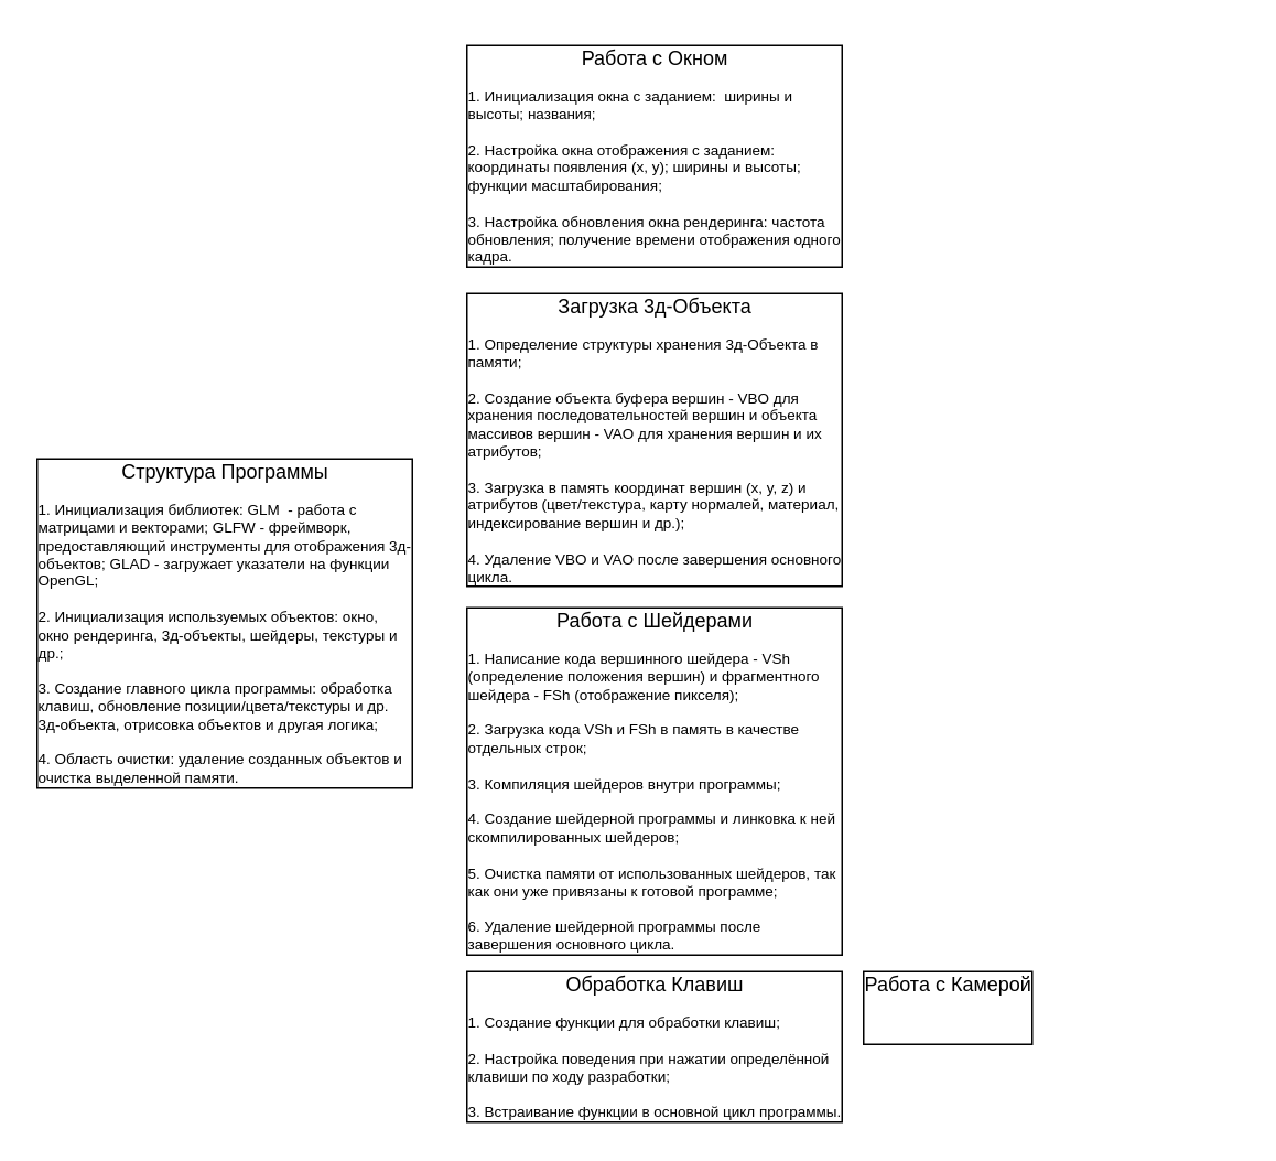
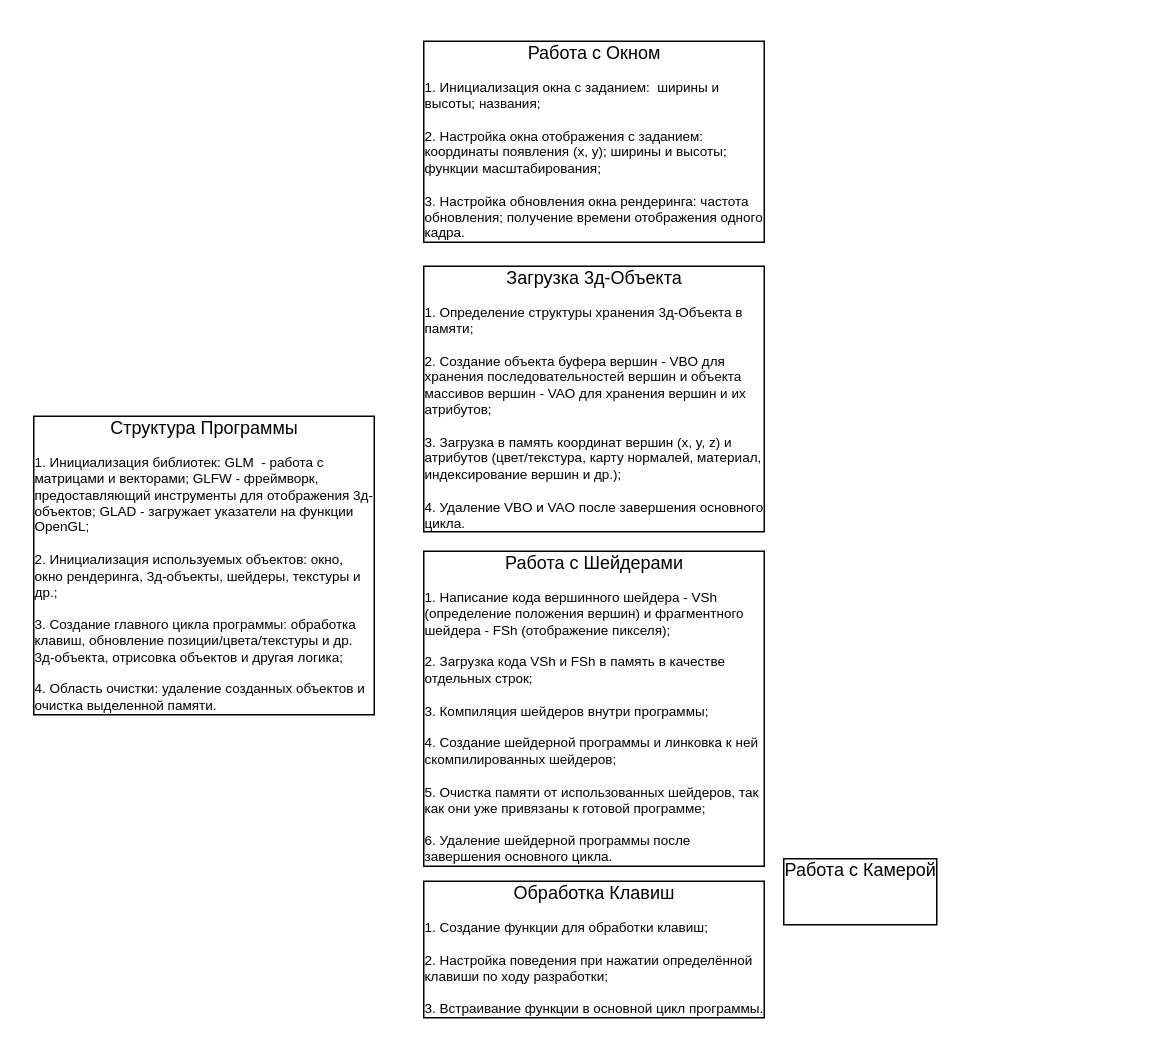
  <mxCell id="0" />
  <mxCell id="1" parent="0" />
  <mxCell id="2" value="&lt;div style=&quot;text-align: center;&quot;&gt;&lt;font style=&quot;font-size: 12px;&quot;&gt;Работа с Окном&lt;/font&gt;&lt;/div&gt;&lt;div&gt;&lt;br&gt;&lt;/div&gt;1. Инициализация окна с заданием:&amp;nbsp; ширины и высоты; названия;&lt;br&gt;&lt;div&gt;&lt;br&gt;&lt;/div&gt;&lt;div&gt;2. Настройка окна отображения с заданием: координаты появления (x, y); ширины и высоты; функции масштабирования;&lt;/div&gt;&lt;div&gt;&lt;br&gt;&lt;/div&gt;&lt;div&gt;3. Настройка обновления окна рендеринга: частота обновления; получение времени отображения одного кадра.&lt;/div&gt;" style="text;html=1;align=left;verticalAlign=top;rounded=0;fontSize=9;labelPosition=center;verticalLabelPosition=middle;spacingBottom=0;labelBorderColor=default;whiteSpace=wrap;textShadow=0;labelBackgroundColor=default;" parent="1" vertex="1"><mxGeometry x="280" y="20" width="230" height="150" as="geometry" /></mxCell>
  <mxCell id="3" value="&lt;div style=&quot;text-align: center;&quot;&gt;&lt;span style=&quot;font-size: 12px;&quot;&gt;Загрузка 3д-Объекта&lt;/span&gt;&lt;/div&gt;&lt;div&gt;&lt;br&gt;&lt;/div&gt;1. Определение структуры хранения 3д-Объекта в памяти;&lt;div&gt;&lt;br&gt;&lt;/div&gt;&lt;div&gt;2. Создание объекта буфера вершин - VBO для хранения последовательностей вершин и объекта массивов вершин - VAO для хранения вершин и их атрибутов;&lt;br&gt;&lt;div&gt;&lt;br&gt;&lt;/div&gt;&lt;div&gt;3. Загрузка в память координат вершин (x, y, z) и атрибутов (цвет/текстура, карту нормалей, материал, индексирование вершин и др.);&lt;/div&gt;&lt;/div&gt;&lt;div&gt;&lt;br&gt;&lt;/div&gt;&lt;div&gt;4. Удаление VBO и VAO после завершения основного цикла.&lt;/div&gt;" style="text;html=1;align=left;verticalAlign=top;rounded=0;fontSize=9;labelPosition=center;verticalLabelPosition=middle;spacingBottom=0;labelBorderColor=default;whiteSpace=wrap;textShadow=0;labelBackgroundColor=default;" parent="1" vertex="1"><mxGeometry x="280" y="170" width="230" height="190" as="geometry" /></mxCell>
  <mxCell id="4" value="&lt;div style=&quot;text-align: center;&quot;&gt;&lt;span style=&quot;font-size: 12px;&quot;&gt;Работа с Шейдерами&lt;/span&gt;&lt;/div&gt;&lt;div&gt;&lt;br&gt;&lt;/div&gt;1. Написание кода вершинного шейдера - VSh (определение положения вершин) и фрагментного шейдера - FSh (отображение пикселя);&lt;div&gt;&lt;br&gt;&lt;/div&gt;&lt;div&gt;2. Загрузка кода VSh и FSh в память в качестве отдельных строк;&lt;/div&gt;&lt;div&gt;&lt;br&gt;&lt;/div&gt;&lt;div&gt;3. Компиляция шейдеров внутри программы;&lt;/div&gt;&lt;div&gt;&lt;br&gt;&lt;/div&gt;&lt;div&gt;4. Создание шейдерной программы и линковка к ней скомпилированных шейдеров;&lt;/div&gt;&lt;div&gt;&lt;br&gt;&lt;/div&gt;&lt;div&gt;5. Очистка памяти от использованных шейдеров, так как они уже привязаны к готовой программе;&lt;/div&gt;&lt;div&gt;&lt;br&gt;&lt;/div&gt;&lt;div&gt;6. Удаление шейдерной программы после завершения основного цикла.&lt;/div&gt;" style="text;html=1;align=left;verticalAlign=top;rounded=0;fontSize=9;labelPosition=center;verticalLabelPosition=middle;spacingBottom=0;labelBorderColor=default;whiteSpace=wrap;textShadow=0;labelBackgroundColor=default;" parent="1" vertex="1"><mxGeometry x="280" y="360" width="230" height="220" as="geometry" /></mxCell>
  <mxCell id="5" value="&lt;div style=&quot;text-align: center;&quot;&gt;&lt;span style=&quot;font-size: 12px;&quot;&gt;Обработка Клавиш&lt;/span&gt;&lt;/div&gt;&lt;div&gt;&lt;br&gt;&lt;/div&gt;1. Создание функции для обработки клавиш;&lt;div&gt;&lt;br&gt;&lt;/div&gt;&lt;div&gt;2. Настройка поведения при нажатии определённой клавиши по ходу разработки;&lt;/div&gt;&lt;div&gt;&lt;br&gt;&lt;/div&gt;&lt;div&gt;3. Встраивание функции в основной цикл программы.&lt;/div&gt;" style="text;html=1;align=left;verticalAlign=top;rounded=0;fontSize=9;labelPosition=center;verticalLabelPosition=middle;spacingBottom=0;labelBorderColor=default;whiteSpace=wrap;textShadow=0;labelBackgroundColor=default;" parent="1" vertex="1"><mxGeometry x="280" y="580" width="230" height="100" as="geometry" /></mxCell>
  <mxCell id="6" value="&lt;div style=&quot;text-align: center;&quot;&gt;&lt;span style=&quot;font-size: 12px;&quot;&gt;Структура Программы&lt;/span&gt;&lt;/div&gt;&lt;div&gt;&lt;br&gt;&lt;/div&gt;1. Инициализация библиотек: GLM&amp;nbsp; - работа с матрицами и векторами; GLFW - фреймворк, предоставляющий инструменты для отображения 3д-объектов; GLAD - загружает указатели на функции OpenGL;&lt;br&gt;&lt;div&gt;&lt;br&gt;&lt;/div&gt;&lt;div&gt;2. Инициализация используемых объектов: окно, окно рендеринга, 3д-объекты, шейдеры, текстуры и др.;&lt;/div&gt;&lt;div&gt;&lt;br&gt;&lt;/div&gt;&lt;div&gt;3. Создание главного цикла программы: обработка клавиш, обновление позиции/цвета/текстуры и др. 3д-объекта, отрисовка объектов и другая логика;&lt;/div&gt;&lt;div&gt;&lt;br&gt;&lt;/div&gt;&lt;div&gt;4. Область очистки: удаление созданных объектов и очистка выделенной памяти.&lt;/div&gt;" style="text;html=1;align=left;verticalAlign=top;rounded=0;fontSize=9;labelPosition=center;verticalLabelPosition=middle;spacingBottom=0;labelBorderColor=default;whiteSpace=wrap;textShadow=0;labelBackgroundColor=default;" parent="1" vertex="1"><mxGeometry x="20" y="270" width="230" height="210" as="geometry" /></mxCell>
- <mxCell id="7" value="&lt;div style=&quot;text-align: center;&quot;&gt;&lt;span style=&quot;font-size: 12px;&quot;&gt;Работа с Камерой&lt;/span&gt;&lt;/div&gt;&lt;div style=&quot;text-align: center;&quot;&gt;&lt;span style=&quot;font-size: 12px;&quot;&gt;&lt;br&gt;&lt;/span&gt;&lt;/div&gt;&lt;div style=&quot;text-align: center;&quot;&gt;&lt;span style=&quot;font-size: 12px;&quot;&gt;&lt;br&gt;&lt;/span&gt;&lt;/div&gt;" style="text;html=1;align=left;verticalAlign=top;rounded=0;fontSize=9;labelPosition=center;verticalLabelPosition=middle;spacingBottom=0;labelBorderColor=default;whiteSpace=wrap;textShadow=0;labelBackgroundColor=default;" vertex="1" parent="1"><mxGeometry x="520" y="580" width="230" height="100" as="geometry" /></mxCell>
+ <mxCell id="7" value="&lt;div style=&quot;text-align: center;&quot;&gt;&lt;span style=&quot;font-size: 12px;&quot;&gt;Работа с Камерой&lt;/span&gt;&lt;/div&gt;&lt;div style=&quot;text-align: center;&quot;&gt;&lt;span style=&quot;font-size: 12px;&quot;&gt;&lt;br&gt;&lt;/span&gt;&lt;/div&gt;&lt;div style=&quot;text-align: center;&quot;&gt;&lt;span style=&quot;font-size: 12px;&quot;&gt;&lt;br&gt;&lt;/span&gt;&lt;/div&gt;" style="text;html=1;align=left;verticalAlign=top;rounded=0;fontSize=9;labelPosition=center;verticalLabelPosition=middle;spacingBottom=0;labelBorderColor=default;whiteSpace=wrap;textShadow=0;labelBackgroundColor=default;" vertex="1" parent="1"><mxGeometry x="520" y="565" width="230" height="100" as="geometry" /></mxCell>
